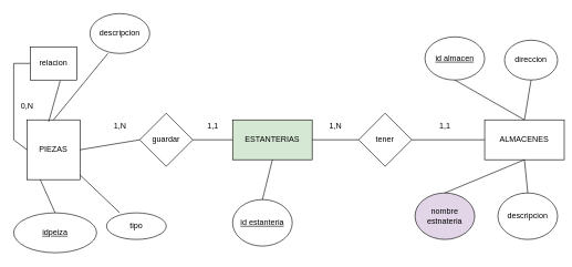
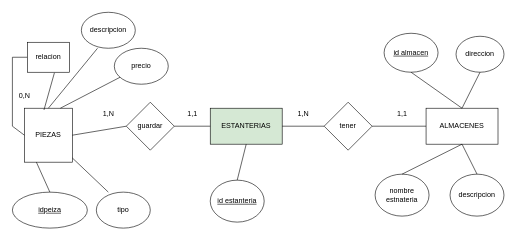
  <mxCell id="0" />
  <mxCell id="1" parent="0" />
  <mxCell id="2" value="PIEZAS" style="rounded=0;whiteSpace=wrap;html=1;" vertex="1" parent="1"><mxGeometry x="40" y="180" width="80" height="90" as="geometry" /></mxCell>
  <mxCell id="3" value="ESTANTERIAS" style="rounded=0;whiteSpace=wrap;html=1;fillColor=#d5e8d4;" vertex="1" parent="1"><mxGeometry x="350" y="180" width="120" height="60" as="geometry" /></mxCell>
- <mxCell id="4" value="ALMACENES" style="rounded=0;whiteSpace=wrap;html=1;" vertex="1" parent="1"><mxGeometry x="730" y="180" width="120" height="60" as="geometry" /></mxCell>
+ <mxCell id="4" value="ALMACENES" style="rounded=0;whiteSpace=wrap;html=1;" vertex="1" parent="1"><mxGeometry x="710" y="180" width="120" height="60" as="geometry" /></mxCell>
  <mxCell id="5" value="guardar" style="rhombus;whiteSpace=wrap;html=1;" vertex="1" parent="1"><mxGeometry x="210" y="170" width="80" height="80" as="geometry" /></mxCell>
  <mxCell id="6" value="tener" style="rhombus;whiteSpace=wrap;html=1;" vertex="1" parent="1"><mxGeometry x="540" y="170" width="80" height="80" as="geometry" /></mxCell>
  <mxCell id="7" value="" style="endArrow=none;html=1;rounded=0;exitX=1;exitY=0.5;exitDx=0;exitDy=0;" edge="1" parent="1" source="2"><mxGeometry width="50" height="50" relative="1" as="geometry"><mxPoint x="410" y="240" as="sourcePoint" /><mxPoint x="210" y="210" as="targetPoint" /></mxGeometry></mxCell>
  <mxCell id="8" value="" style="endArrow=none;html=1;rounded=0;entryX=0;entryY=0.5;entryDx=0;entryDy=0;exitX=1;exitY=0.5;exitDx=0;exitDy=0;" edge="1" parent="1" source="3" target="6"><mxGeometry width="50" height="50" relative="1" as="geometry"><mxPoint x="410" y="240" as="sourcePoint" /><mxPoint x="460" y="190" as="targetPoint" /></mxGeometry></mxCell>
  <mxCell id="9" value="" style="endArrow=none;html=1;rounded=0;exitX=1;exitY=0.5;exitDx=0;exitDy=0;entryX=0;entryY=0.5;entryDx=0;entryDy=0;" edge="1" parent="1" source="5" target="3"><mxGeometry width="50" height="50" relative="1" as="geometry"><mxPoint x="410" y="240" as="sourcePoint" /><mxPoint x="460" y="190" as="targetPoint" /></mxGeometry></mxCell>
  <mxCell id="10" value="" style="endArrow=none;html=1;rounded=0;entryX=0;entryY=0.5;entryDx=0;entryDy=0;exitX=1;exitY=0.5;exitDx=0;exitDy=0;" edge="1" parent="1" source="6" target="4"><mxGeometry width="50" height="50" relative="1" as="geometry"><mxPoint x="410" y="240" as="sourcePoint" /><mxPoint x="460" y="190" as="targetPoint" /></mxGeometry></mxCell>
  <mxCell id="11" value="1,N" style="text;html=1;align=center;verticalAlign=middle;resizable=0;points=[];autosize=1;strokeColor=none;fillColor=none;" vertex="1" parent="1"><mxGeometry x="165" y="180" width="30" height="20" as="geometry" /></mxCell>
  <mxCell id="12" value="1,1" style="text;html=1;align=center;verticalAlign=middle;resizable=0;points=[];autosize=1;strokeColor=none;fillColor=none;" vertex="1" parent="1"><mxGeometry x="305" y="180" width="30" height="20" as="geometry" /></mxCell>
  <mxCell id="13" value="1,N" style="text;html=1;align=center;verticalAlign=middle;resizable=0;points=[];autosize=1;strokeColor=none;fillColor=none;" vertex="1" parent="1"><mxGeometry x="490" y="180" width="30" height="20" as="geometry" /></mxCell>
  <mxCell id="14" value="1,1" style="text;html=1;align=center;verticalAlign=middle;resizable=0;points=[];autosize=1;strokeColor=none;fillColor=none;" vertex="1" parent="1"><mxGeometry x="655" y="180" width="30" height="20" as="geometry" /></mxCell>
- <mxCell id="15" value="nombre estnateria" style="ellipse;whiteSpace=wrap;html=1;fillColor=#e1d5e7;" vertex="1" parent="1"><mxGeometry x="625" y="290" width="90" height="70" as="geometry" /></mxCell>
+ <mxCell id="15" value="nombre estnateria" style="ellipse;whiteSpace=wrap;html=1;" vertex="1" parent="1"><mxGeometry x="625" y="290" width="90" height="70" as="geometry" /></mxCell>
  <mxCell id="16" value="descripcion" style="ellipse;whiteSpace=wrap;html=1;" vertex="1" parent="1"><mxGeometry x="750" y="290" width="90" height="70" as="geometry" /></mxCell>
  <mxCell id="17" value="&lt;u&gt;id almacen&lt;/u&gt;" style="ellipse;whiteSpace=wrap;html=1;" vertex="1" parent="1"><mxGeometry x="640" y="55" width="90" height="65" as="geometry" /></mxCell>
  <mxCell id="18" value="direccion" style="ellipse;whiteSpace=wrap;html=1;" vertex="1" parent="1"><mxGeometry x="760" y="60" width="80" height="60" as="geometry" /></mxCell>
  <mxCell id="19" value="" style="endArrow=none;html=1;rounded=0;entryX=0.5;entryY=1;entryDx=0;entryDy=0;exitX=0.5;exitY=0;exitDx=0;exitDy=0;" edge="1" parent="1" source="4" target="17"><mxGeometry width="50" height="50" relative="1" as="geometry"><mxPoint x="410" y="240" as="sourcePoint" /><mxPoint x="460" y="190" as="targetPoint" /></mxGeometry></mxCell>
  <mxCell id="20" value="" style="endArrow=none;html=1;rounded=0;entryX=0.5;entryY=1;entryDx=0;entryDy=0;exitX=0.5;exitY=0;exitDx=0;exitDy=0;" edge="1" parent="1" source="4" target="18"><mxGeometry width="50" height="50" relative="1" as="geometry"><mxPoint x="780" y="190" as="sourcePoint" /><mxPoint x="695" y="130" as="targetPoint" /></mxGeometry></mxCell>
  <mxCell id="21" value="" style="endArrow=none;html=1;rounded=0;entryX=0.5;entryY=0;entryDx=0;entryDy=0;exitX=0.5;exitY=1;exitDx=0;exitDy=0;" edge="1" parent="1" source="4" target="15"><mxGeometry width="50" height="50" relative="1" as="geometry"><mxPoint x="790" y="200" as="sourcePoint" /><mxPoint x="705" y="140" as="targetPoint" /></mxGeometry></mxCell>
  <mxCell id="22" value="" style="endArrow=none;html=1;rounded=0;entryX=0.5;entryY=0;entryDx=0;entryDy=0;exitX=0.5;exitY=1;exitDx=0;exitDy=0;" edge="1" parent="1" source="4" target="16"><mxGeometry width="50" height="50" relative="1" as="geometry"><mxPoint x="800" y="210" as="sourcePoint" /><mxPoint x="715" y="150" as="targetPoint" /></mxGeometry></mxCell>
  <mxCell id="23" value="&lt;u&gt;id estanteria&lt;/u&gt;" style="ellipse;whiteSpace=wrap;html=1;" vertex="1" parent="1"><mxGeometry x="350" y="300" width="90" height="70" as="geometry" /></mxCell>
  <mxCell id="24" value="" style="endArrow=none;html=1;rounded=0;entryX=0.5;entryY=0;entryDx=0;entryDy=0;exitX=0.5;exitY=1;exitDx=0;exitDy=0;" edge="1" parent="1" source="3" target="23"><mxGeometry width="50" height="50" relative="1" as="geometry"><mxPoint x="510" y="290" as="sourcePoint" /><mxPoint x="410" y="340" as="targetPoint" /></mxGeometry></mxCell>
- <mxCell id="25" value="tipo" style="ellipse;whiteSpace=wrap;html=1;" vertex="1" parent="1"><mxGeometry x="160" y="320" width="90" height="40" as="geometry" /></mxCell>
+ <mxCell id="25" value="tipo" style="ellipse;whiteSpace=wrap;html=1;" vertex="1" parent="1"><mxGeometry x="160" y="320" width="90" height="60" as="geometry" /></mxCell>
  <mxCell id="26" value="&lt;u&gt;idpeiza&lt;/u&gt;" style="ellipse;whiteSpace=wrap;html=1;" vertex="1" parent="1"><mxGeometry x="20" y="320" width="125" height="60" as="geometry" /></mxCell>
+ <mxCell id="27" value="precio" style="ellipse;whiteSpace=wrap;html=1;" vertex="1" parent="1"><mxGeometry x="190" y="80" width="90" height="60" as="geometry" /></mxCell>
  <mxCell id="28" value="descripcion" style="ellipse;whiteSpace=wrap;html=1;" vertex="1" parent="1"><mxGeometry x="135" y="20" width="90" height="60" as="geometry" /></mxCell>
  <mxCell id="29" value="" style="endArrow=none;html=1;rounded=0;entryX=0;entryY=0.5;entryDx=0;entryDy=0;exitX=0;exitY=0.5;exitDx=0;exitDy=0;" edge="1" parent="1" source="30" target="2"><mxGeometry width="50" height="50" relative="1" as="geometry"><mxPoint x="20" y="105" as="sourcePoint" /><mxPoint x="60" y="180" as="targetPoint" /><Array as="points"><mxPoint x="20" y="95" /><mxPoint x="20" y="210" /></Array></mxGeometry></mxCell>
  <mxCell id="30" value="relacion" style="rounded=0;whiteSpace=wrap;html=1;" vertex="1" parent="1"><mxGeometry x="45" y="70" width="70" height="50" as="geometry" /></mxCell>
  <mxCell id="31" value="" style="endArrow=none;html=1;rounded=0;exitX=0.5;exitY=0;exitDx=0;exitDy=0;entryX=0.3;entryY=1;entryDx=0;entryDy=0;entryPerimeter=0;" edge="1" parent="1" source="2" target="28"><mxGeometry width="50" height="50" relative="1" as="geometry"><mxPoint x="410" y="240" as="sourcePoint" /><mxPoint x="460" y="190" as="targetPoint" /></mxGeometry></mxCell>
+ <mxCell id="32" value="" style="endArrow=none;html=1;rounded=0;exitX=0.75;exitY=0;exitDx=0;exitDy=0;" edge="1" parent="1" source="2" target="27"><mxGeometry width="50" height="50" relative="1" as="geometry"><mxPoint x="410" y="240" as="sourcePoint" /><mxPoint x="460" y="190" as="targetPoint" /></mxGeometry></mxCell>
  <mxCell id="33" value="" style="endArrow=none;html=1;rounded=0;exitX=0.25;exitY=1;exitDx=0;exitDy=0;entryX=0.5;entryY=0;entryDx=0;entryDy=0;" edge="1" parent="1" source="2" target="26"><mxGeometry width="50" height="50" relative="1" as="geometry"><mxPoint x="410" y="240" as="sourcePoint" /><mxPoint x="460" y="190" as="targetPoint" /></mxGeometry></mxCell>
  <mxCell id="34" value="" style="endArrow=none;html=1;rounded=0;entryX=0.222;entryY=0;entryDx=0;entryDy=0;entryPerimeter=0;" edge="1" parent="1" source="2" target="25"><mxGeometry width="50" height="50" relative="1" as="geometry"><mxPoint x="80" y="250" as="sourcePoint" /><mxPoint x="75" y="330" as="targetPoint" /></mxGeometry></mxCell>
  <mxCell id="35" value="" style="endArrow=none;html=1;rounded=0;entryX=0.644;entryY=1.02;entryDx=0;entryDy=0;entryPerimeter=0;exitX=0.408;exitY=0.033;exitDx=0;exitDy=0;exitPerimeter=0;" edge="1" parent="1" source="2" target="30"><mxGeometry width="50" height="50" relative="1" as="geometry"><mxPoint x="410" y="240" as="sourcePoint" /><mxPoint x="460" y="190" as="targetPoint" /></mxGeometry></mxCell>
  <mxCell id="36" value="0,N" style="text;html=1;align=center;verticalAlign=middle;resizable=0;points=[];autosize=1;strokeColor=none;fillColor=none;" vertex="1" parent="1"><mxGeometry x="25" y="150" width="30" height="20" as="geometry" /></mxCell>
